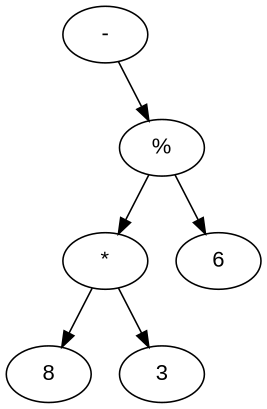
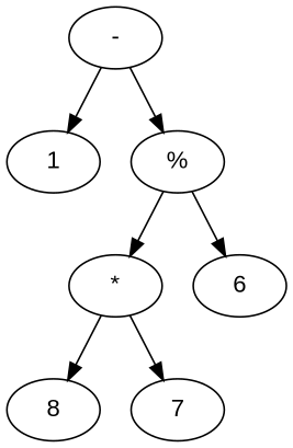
  digraph {
    fontname="Liberation Sans"
    node [fontname="Liberation Sans"]
    edge [fontname="Liberation Sans"]
    n1 [label="-"]
+   n2 [label=1]
    n3 [label="%"]
    n4 [label="*"]
    n5 [label=6]
    n6 [label=8]
-   n7 [label=3]
+   n7 [label=7]
+   n1 -> n2
    n1 -> n3
    n3 -> n4
    n3 -> n5
    n4 -> n6
    n4 -> n7
  }
